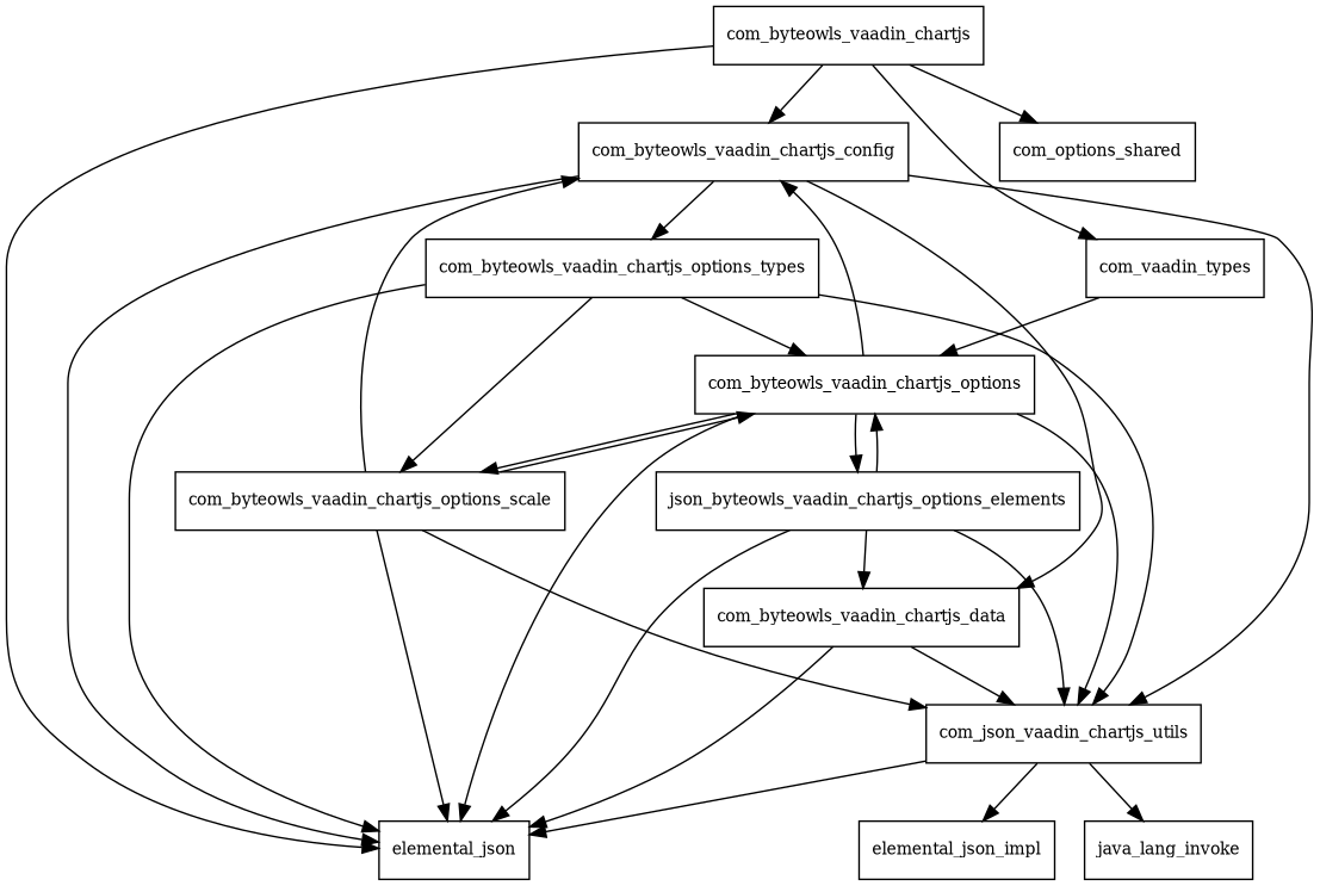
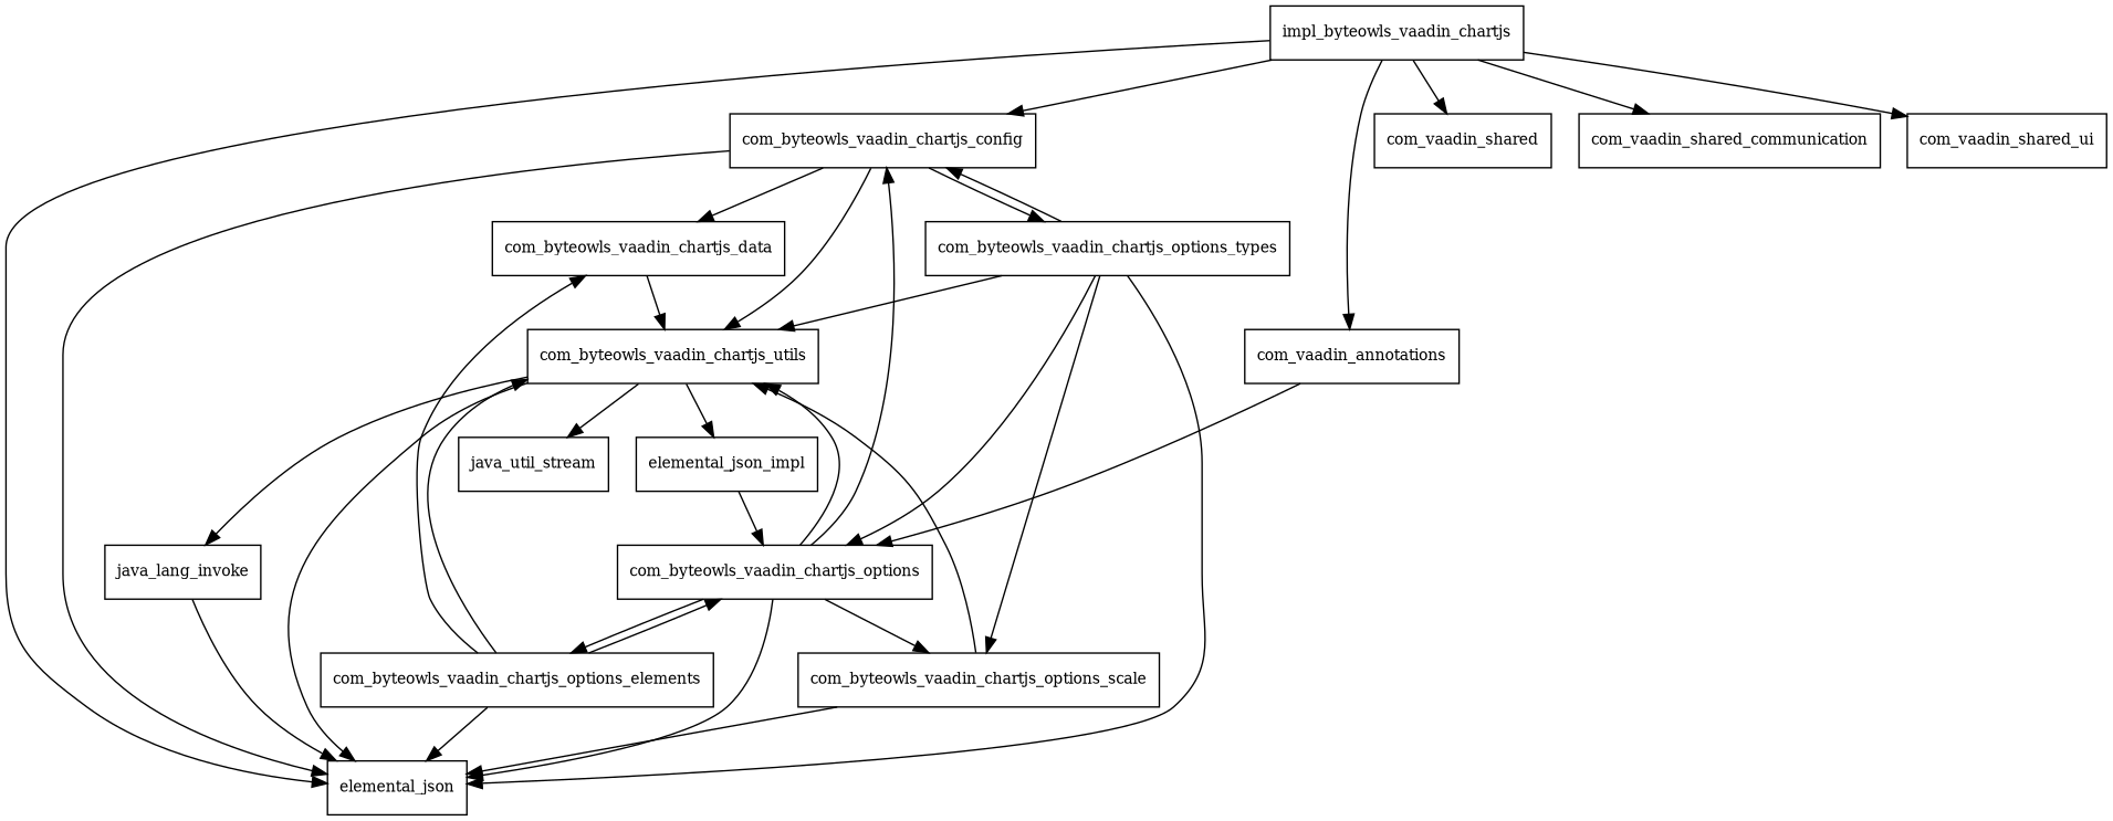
  digraph {
    node [fontsize=10.0 shape=box]
-   com_byteowls_vaadin_chartjs
+   com_byteowls_vaadin_chartjs [label=impl_byteowls_vaadin_chartjs]
    com_byteowls_vaadin_chartjs_config
-   com_vaadin_annotations [label=com_vaadin_types]
-   com_vaadin_shared [label=com_options_shared]
+   com_vaadin_annotations
+   com_vaadin_shared
+   com_vaadin_shared_communication
+   com_vaadin_shared_ui
    elemental_json
    com_byteowls_vaadin_chartjs_data
    com_byteowls_vaadin_chartjs_options_types
-   com_byteowls_vaadin_chartjs_utils [label=com_json_vaadin_chartjs_utils]
+   com_byteowls_vaadin_chartjs_utils
    com_byteowls_vaadin_chartjs_options
    com_byteowls_vaadin_chartjs_options_scale
    elemental_json_impl
    java_lang_invoke
-   com_byteowls_vaadin_chartjs_options_elements [label=json_byteowls_vaadin_chartjs_options_elements]
+   java_util_stream
+   com_byteowls_vaadin_chartjs_options_elements
    com_byteowls_vaadin_chartjs -> com_byteowls_vaadin_chartjs_config
    com_byteowls_vaadin_chartjs -> com_vaadin_annotations
    com_byteowls_vaadin_chartjs -> com_vaadin_shared
+   com_byteowls_vaadin_chartjs -> com_vaadin_shared_communication
+   com_byteowls_vaadin_chartjs -> com_vaadin_shared_ui
    com_byteowls_vaadin_chartjs -> elemental_json
    com_byteowls_vaadin_chartjs_config -> elemental_json
    com_byteowls_vaadin_chartjs_config -> com_byteowls_vaadin_chartjs_data
    com_byteowls_vaadin_chartjs_config -> com_byteowls_vaadin_chartjs_options_types
    com_byteowls_vaadin_chartjs_config -> com_byteowls_vaadin_chartjs_utils
    com_vaadin_annotations -> com_byteowls_vaadin_chartjs_options
-   com_byteowls_vaadin_chartjs_data -> elemental_json
+   java_lang_invoke -> elemental_json
    com_byteowls_vaadin_chartjs_data -> com_byteowls_vaadin_chartjs_utils
-   com_byteowls_vaadin_chartjs_options_scale -> com_byteowls_vaadin_chartjs_config
+   com_byteowls_vaadin_chartjs_options_types -> com_byteowls_vaadin_chartjs_config
    com_byteowls_vaadin_chartjs_options_types -> elemental_json
    com_byteowls_vaadin_chartjs_options_types -> com_byteowls_vaadin_chartjs_utils
    com_byteowls_vaadin_chartjs_options_types -> com_byteowls_vaadin_chartjs_options
    com_byteowls_vaadin_chartjs_options_types -> com_byteowls_vaadin_chartjs_options_scale
    com_byteowls_vaadin_chartjs_utils -> elemental_json
    com_byteowls_vaadin_chartjs_utils -> elemental_json_impl
    com_byteowls_vaadin_chartjs_utils -> java_lang_invoke
+   com_byteowls_vaadin_chartjs_utils -> java_util_stream
    com_byteowls_vaadin_chartjs_options -> com_byteowls_vaadin_chartjs_config
    com_byteowls_vaadin_chartjs_options -> elemental_json
    com_byteowls_vaadin_chartjs_options -> com_byteowls_vaadin_chartjs_utils
    com_byteowls_vaadin_chartjs_options -> com_byteowls_vaadin_chartjs_options_scale
    com_byteowls_vaadin_chartjs_options -> com_byteowls_vaadin_chartjs_options_elements
    com_byteowls_vaadin_chartjs_options_scale -> elemental_json
    com_byteowls_vaadin_chartjs_options_scale -> com_byteowls_vaadin_chartjs_utils
-   com_byteowls_vaadin_chartjs_options_scale -> com_byteowls_vaadin_chartjs_options
+   elemental_json_impl -> com_byteowls_vaadin_chartjs_options
    com_byteowls_vaadin_chartjs_options_elements -> elemental_json
    com_byteowls_vaadin_chartjs_options_elements -> com_byteowls_vaadin_chartjs_data
    com_byteowls_vaadin_chartjs_options_elements -> com_byteowls_vaadin_chartjs_utils
    com_byteowls_vaadin_chartjs_options_elements -> com_byteowls_vaadin_chartjs_options
  }
